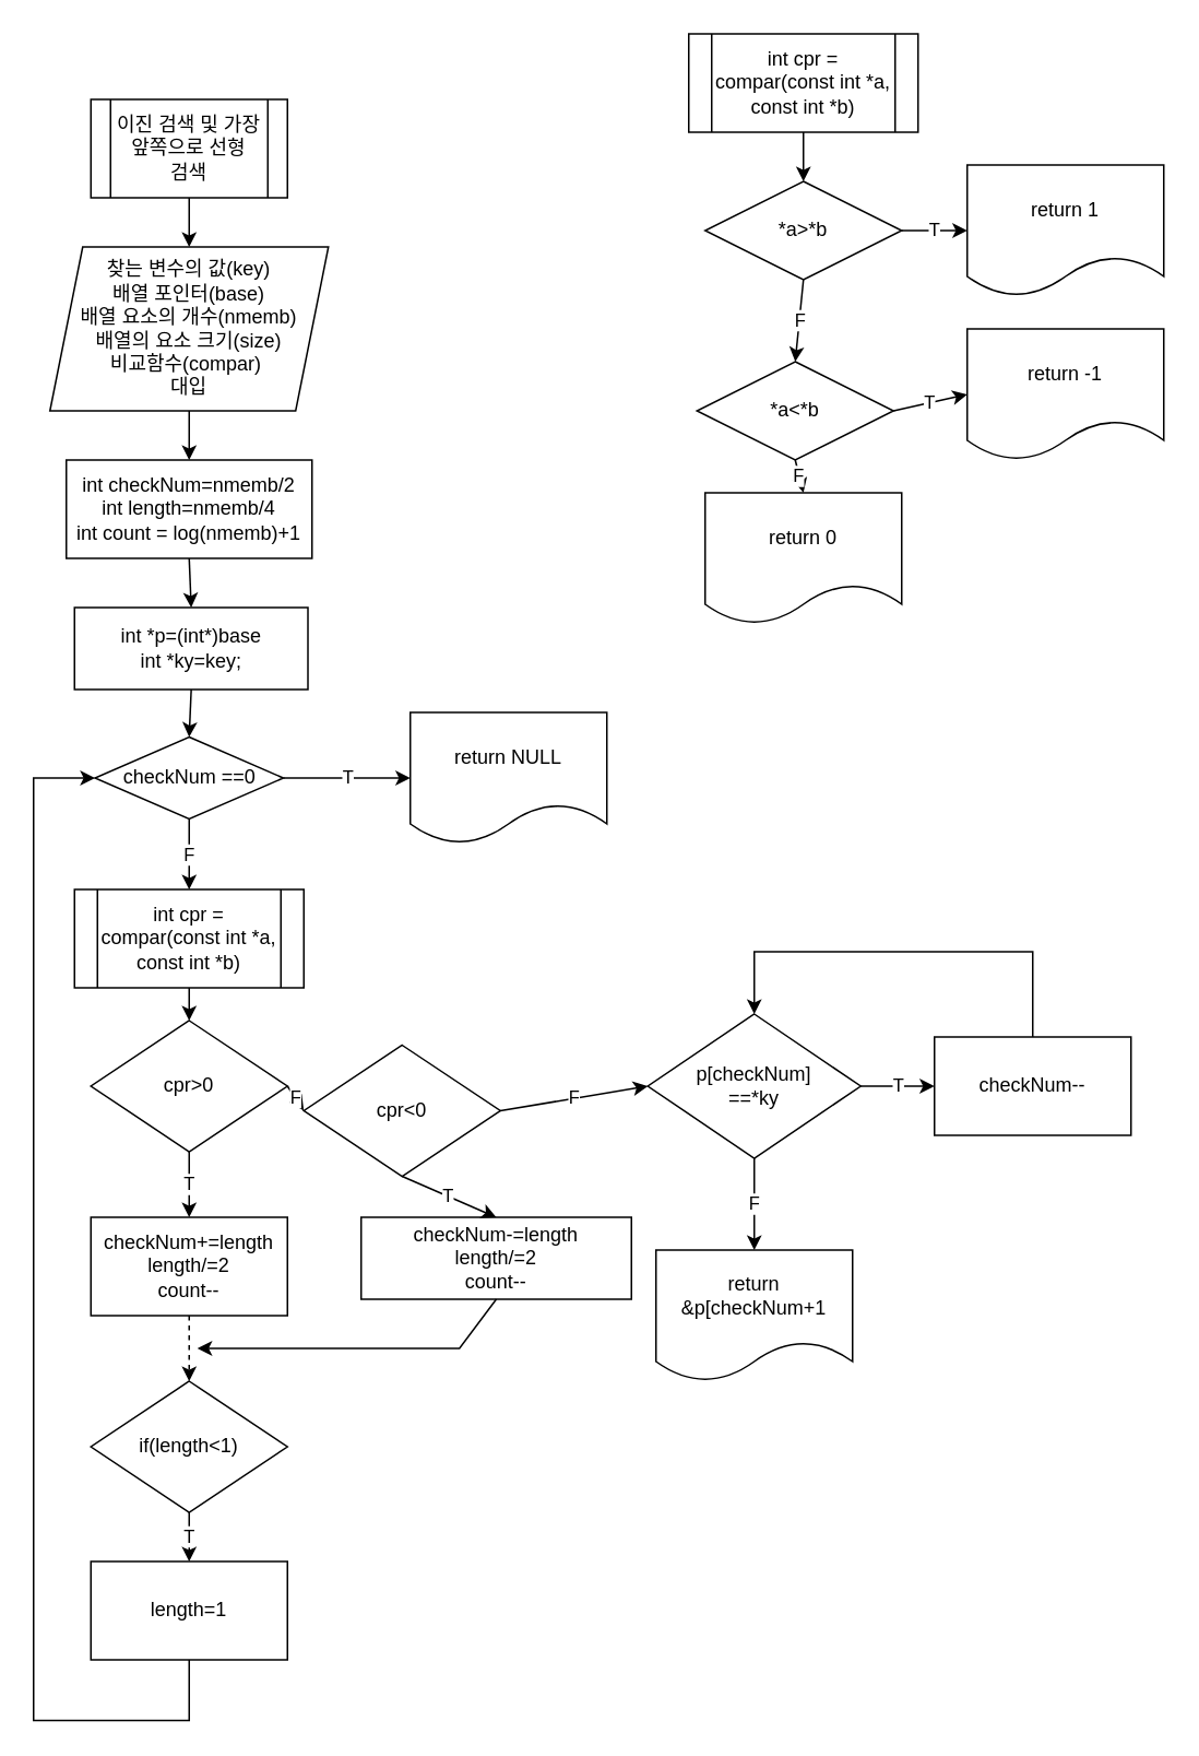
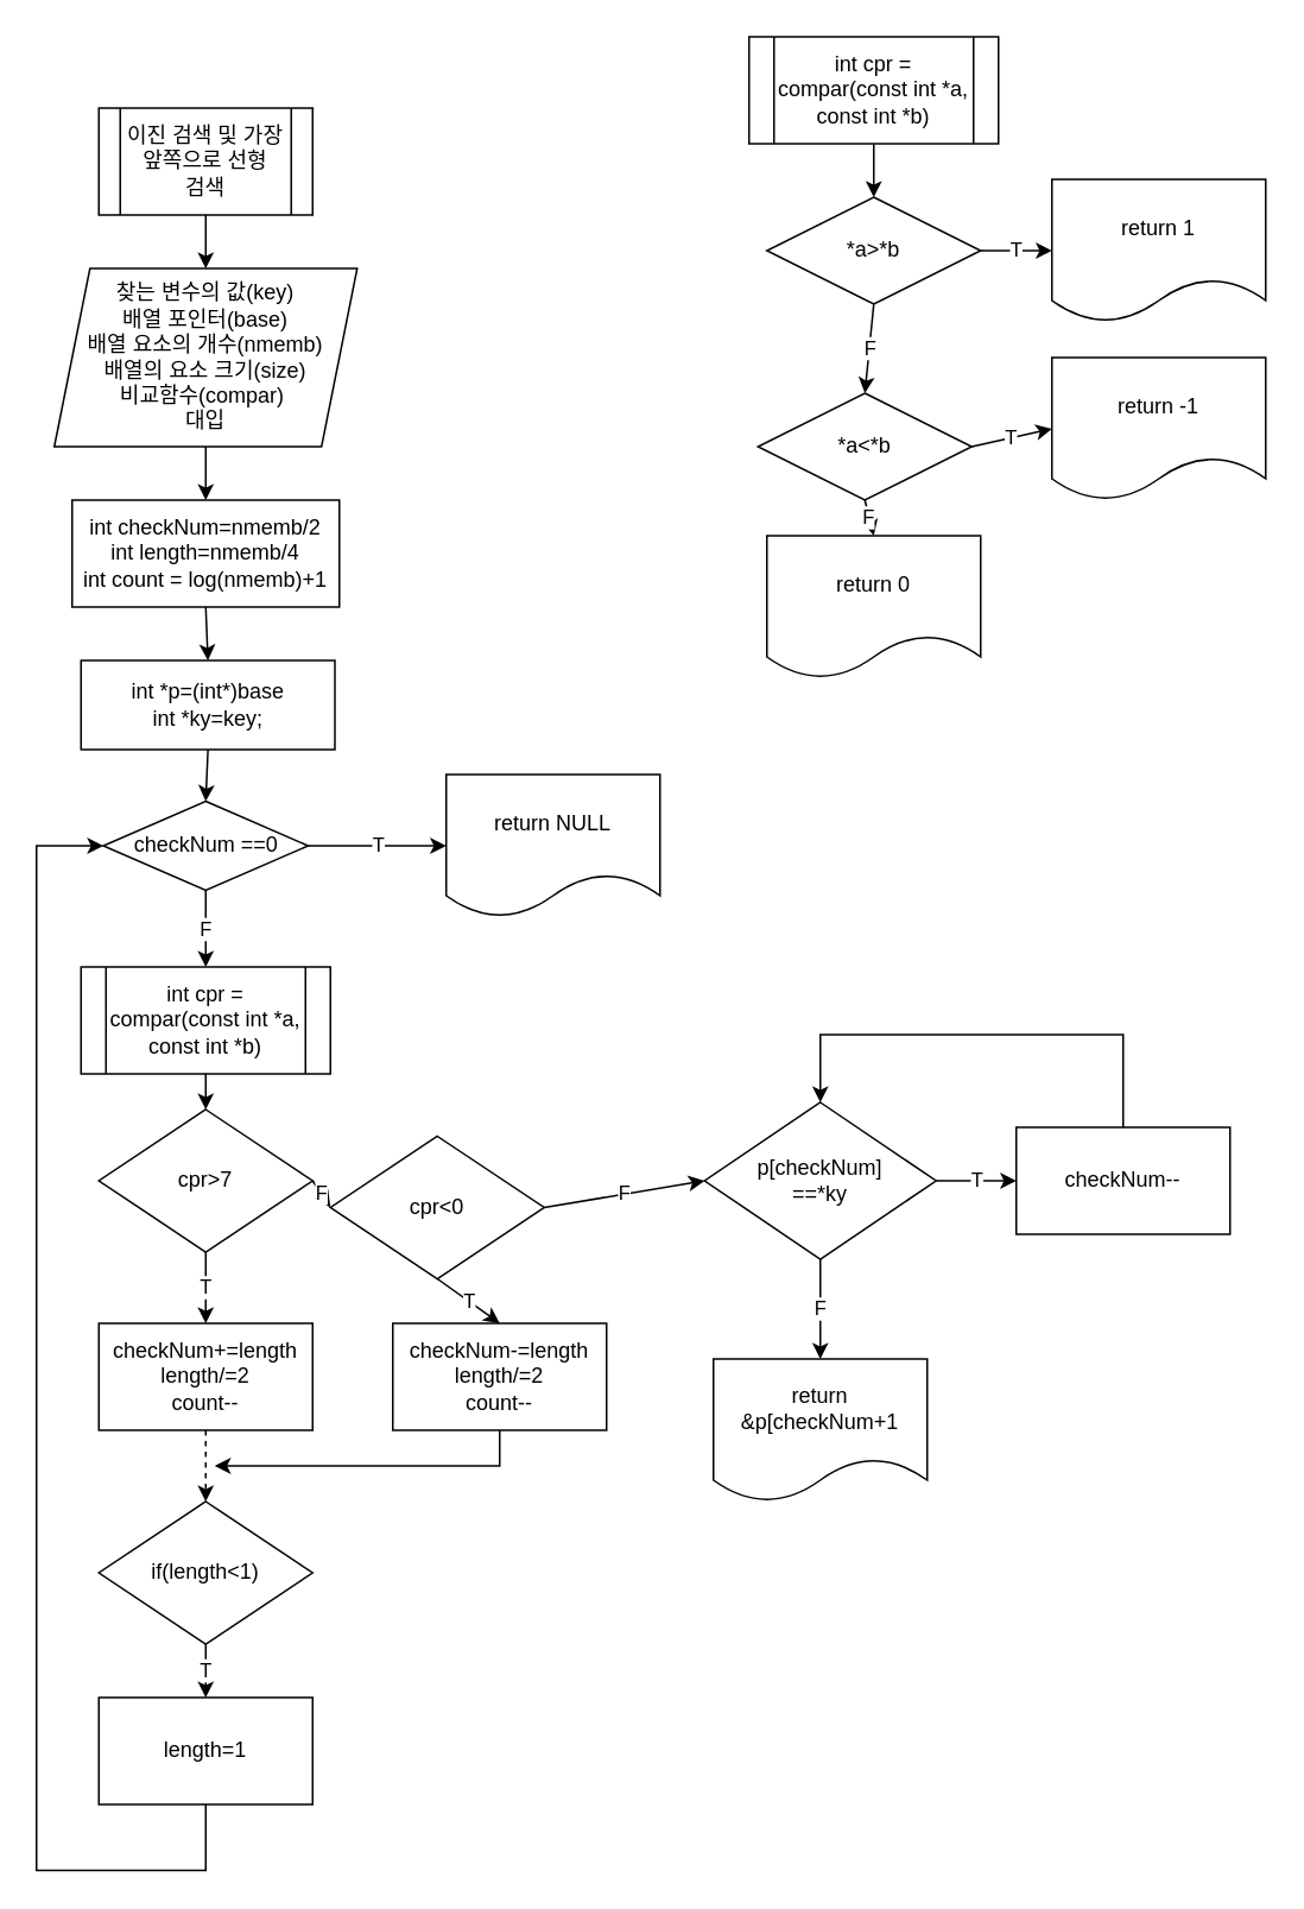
  <mxCell id="0" />
  <mxCell id="1" parent="0" />
  <mxCell id="2" value="이진 검색 및 가장 앞쪽으로 선형 &lt;br&gt;검색" style="shape=process;whiteSpace=wrap;html=1;backgroundOutline=1;" parent="1" vertex="1"><mxGeometry x="55" y="60" width="120" height="60" as="geometry" /></mxCell>
  <mxCell id="3" value="찾는 변수의 값(key)&lt;br&gt;배열 포인터(base)&lt;br&gt;배열 요소의 개수(nmemb)&lt;br&gt;배열의 요소 크기(size)&lt;br&gt;비교함수(compar)&amp;nbsp;&lt;br&gt;대입" style="shape=parallelogram;perimeter=parallelogramPerimeter;whiteSpace=wrap;html=1;fixedSize=1;" parent="1" vertex="1"><mxGeometry x="30" y="150" width="170" height="100" as="geometry" /></mxCell>
  <mxCell id="4" value="" style="endArrow=classic;html=1;rounded=0;exitX=0.5;exitY=1;exitDx=0;exitDy=0;entryX=0.5;entryY=0;entryDx=0;entryDy=0;" parent="1" source="3" target="6" edge="1"><mxGeometry width="50" height="50" relative="1" as="geometry"><mxPoint x="295" y="470" as="sourcePoint" /><mxPoint x="115" y="290" as="targetPoint" /></mxGeometry></mxCell>
  <mxCell id="5" value="" style="endArrow=classic;html=1;rounded=0;exitX=0.5;exitY=1;exitDx=0;exitDy=0;entryX=0.5;entryY=0;entryDx=0;entryDy=0;" parent="1" source="2" target="3" edge="1"><mxGeometry width="50" height="50" relative="1" as="geometry"><mxPoint x="125" y="260" as="sourcePoint" /><mxPoint x="125" y="300" as="targetPoint" /></mxGeometry></mxCell>
  <mxCell id="6" value="int checkNum=nmemb/2&lt;br&gt;int length=nmemb/4&lt;br&gt;int count = log(nmemb)+1" style="rounded=0;whiteSpace=wrap;html=1;" parent="1" vertex="1"><mxGeometry x="40" y="280" width="150" height="60" as="geometry" /></mxCell>
  <mxCell id="7" value="*a&amp;gt;*b" style="rhombus;whiteSpace=wrap;html=1;" parent="1" vertex="1"><mxGeometry x="430" y="110" width="120" height="60" as="geometry" /></mxCell>
  <mxCell id="8" value="int cpr = compar(const int *a, const int *b)" style="shape=process;whiteSpace=wrap;html=1;backgroundOutline=1;" parent="1" vertex="1"><mxGeometry x="45" y="542" width="140" height="60" as="geometry" /></mxCell>
- <mxCell id="9" value="cpr&amp;gt;0" style="rhombus;whiteSpace=wrap;html=1;" parent="1" vertex="1"><mxGeometry x="55" y="622" width="120" height="80" as="geometry" /></mxCell>
+ <mxCell id="9" value="cpr&amp;gt;7" style="rhombus;whiteSpace=wrap;html=1;" parent="1" vertex="1"><mxGeometry x="55" y="622" width="120" height="80" as="geometry" /></mxCell>
  <mxCell id="10" value="checkNum+=length&lt;br&gt;length/=2&lt;br&gt;count--" style="rounded=0;whiteSpace=wrap;html=1;" parent="1" vertex="1"><mxGeometry x="55" y="742" width="120" height="60" as="geometry" /></mxCell>
  <mxCell id="11" value="cpr&amp;lt;0" style="rhombus;whiteSpace=wrap;html=1;" parent="1" vertex="1"><mxGeometry x="185" y="637" width="120" height="80" as="geometry" /></mxCell>
- <mxCell id="12" value="checkNum-=length&lt;br&gt;length/=2&lt;br&gt;count--" style="rounded=0;whiteSpace=wrap;html=1;" parent="1" vertex="1"><mxGeometry x="220" y="742" width="165" height="50" as="geometry" /></mxCell>
+ <mxCell id="12" value="checkNum-=length&lt;br&gt;length/=2&lt;br&gt;count--" style="rounded=0;whiteSpace=wrap;html=1;" parent="1" vertex="1"><mxGeometry x="220" y="742" width="120" height="60" as="geometry" /></mxCell>
  <mxCell id="13" value="if(length&amp;lt;1)" style="rhombus;whiteSpace=wrap;html=1;" parent="1" vertex="1"><mxGeometry x="55" y="842" width="120" height="80" as="geometry" /></mxCell>
  <mxCell id="14" value="length=1" style="rounded=0;whiteSpace=wrap;html=1;" parent="1" vertex="1"><mxGeometry x="55" y="952" width="120" height="60" as="geometry" /></mxCell>
  <mxCell id="15" value="" style="endArrow=classic;html=1;rounded=0;exitX=0.5;exitY=1;exitDx=0;exitDy=0;entryX=0.5;entryY=0;entryDx=0;entryDy=0;" parent="1" source="8" target="9" edge="1"><mxGeometry width="50" height="50" relative="1" as="geometry"><mxPoint x="125" y="522" as="sourcePoint" /><mxPoint x="125" y="552" as="targetPoint" /></mxGeometry></mxCell>
  <mxCell id="16" value="F" style="endArrow=classic;html=1;rounded=0;exitX=1;exitY=0.5;exitDx=0;exitDy=0;entryX=0;entryY=0.5;entryDx=0;entryDy=0;" parent="1" source="9" target="11" edge="1"><mxGeometry width="50" height="50" relative="1" as="geometry"><mxPoint x="135" y="532" as="sourcePoint" /><mxPoint x="135" y="562" as="targetPoint" /></mxGeometry></mxCell>
  <mxCell id="17" value="T" style="endArrow=classic;html=1;rounded=0;exitX=0.5;exitY=1;exitDx=0;exitDy=0;entryX=0.5;entryY=0;entryDx=0;entryDy=0;" parent="1" source="9" target="10" edge="1"><mxGeometry width="50" height="50" relative="1" as="geometry"><mxPoint x="145" y="542" as="sourcePoint" /><mxPoint x="145" y="572" as="targetPoint" /></mxGeometry></mxCell>
  <mxCell id="18" value="" style="endArrow=classic;html=1;rounded=0;exitX=0.5;exitY=1;exitDx=0;exitDy=0;entryX=0.5;entryY=0;entryDx=0;entryDy=0;dashed=1;" parent="1" source="10" target="13" edge="1"><mxGeometry width="50" height="50" relative="1" as="geometry"><mxPoint x="155" y="552" as="sourcePoint" /><mxPoint x="155" y="582" as="targetPoint" /></mxGeometry></mxCell>
  <mxCell id="19" value="T" style="endArrow=classic;html=1;rounded=0;exitX=0.5;exitY=1;exitDx=0;exitDy=0;entryX=0.5;entryY=0;entryDx=0;entryDy=0;" parent="1" source="11" target="12" edge="1"><mxGeometry width="50" height="50" relative="1" as="geometry"><mxPoint x="165" y="562" as="sourcePoint" /><mxPoint x="165" y="592" as="targetPoint" /></mxGeometry></mxCell>
  <mxCell id="20" value="T" style="endArrow=classic;html=1;rounded=0;exitX=0.5;exitY=1;exitDx=0;exitDy=0;entryX=0.5;entryY=0;entryDx=0;entryDy=0;" parent="1" source="13" target="14" edge="1"><mxGeometry width="50" height="50" relative="1" as="geometry"><mxPoint x="125" y="812" as="sourcePoint" /><mxPoint x="125" y="852" as="targetPoint" /></mxGeometry></mxCell>
  <mxCell id="21" value="" style="endArrow=classic;html=1;rounded=0;exitX=0.5;exitY=1;exitDx=0;exitDy=0;" parent="1" source="12" edge="1"><mxGeometry width="50" height="50" relative="1" as="geometry"><mxPoint x="135" y="822" as="sourcePoint" /><mxPoint x="120" y="822" as="targetPoint" /><Array as="points"><mxPoint x="280" y="822" /></Array></mxGeometry></mxCell>
  <mxCell id="22" value="F" style="endArrow=classic;html=1;rounded=0;exitX=1;exitY=0.5;exitDx=0;exitDy=0;entryX=0;entryY=0.5;entryDx=0;entryDy=0;" parent="1" source="11" target="25" edge="1"><mxGeometry width="50" height="50" relative="1" as="geometry"><mxPoint x="185" y="672" as="sourcePoint" /><mxPoint x="390" y="662" as="targetPoint" /></mxGeometry></mxCell>
  <mxCell id="23" value="" style="endArrow=classic;html=1;rounded=0;exitX=0.5;exitY=1;exitDx=0;exitDy=0;entryX=0;entryY=0.5;entryDx=0;entryDy=0;" parent="1" source="14" target="39" edge="1"><mxGeometry width="50" height="50" relative="1" as="geometry"><mxPoint x="125" y="669" as="sourcePoint" /><mxPoint x="50" y="459" as="targetPoint" /><Array as="points"><mxPoint x="115" y="1049" /><mxPoint x="20" y="1049" /><mxPoint x="20" y="474" /></Array></mxGeometry></mxCell>
  <mxCell id="24" value="int cpr = compar(const int *a, const int *b)" style="shape=process;whiteSpace=wrap;html=1;backgroundOutline=1;" parent="1" vertex="1"><mxGeometry x="420" y="20" width="140" height="60" as="geometry" /></mxCell>
  <mxCell id="25" value="p[checkNum]&lt;br&gt;==*ky" style="rhombus;whiteSpace=wrap;html=1;" parent="1" vertex="1"><mxGeometry x="395" y="618" width="130" height="88" as="geometry" /></mxCell>
  <mxCell id="26" value="F" style="endArrow=classic;html=1;rounded=0;exitX=0.5;exitY=1;exitDx=0;exitDy=0;entryX=0.5;entryY=0;entryDx=0;entryDy=0;" parent="1" source="25" target="27" edge="1"><mxGeometry width="50" height="50" relative="1" as="geometry"><mxPoint x="470" y="702" as="sourcePoint" /><mxPoint x="460" y="782" as="targetPoint" /></mxGeometry></mxCell>
  <mxCell id="27" value="return &amp;amp;p[checkNum+1" style="shape=document;whiteSpace=wrap;html=1;boundedLbl=1;" parent="1" vertex="1"><mxGeometry x="400" y="762" width="120" height="80" as="geometry" /></mxCell>
  <mxCell id="28" value="return 1" style="shape=document;whiteSpace=wrap;html=1;boundedLbl=1;" parent="1" vertex="1"><mxGeometry x="590" y="100" width="120" height="80" as="geometry" /></mxCell>
  <mxCell id="29" value="*a&amp;lt;*b" style="rhombus;whiteSpace=wrap;html=1;" parent="1" vertex="1"><mxGeometry x="425" y="220" width="120" height="60" as="geometry" /></mxCell>
  <mxCell id="30" value="return -1" style="shape=document;whiteSpace=wrap;html=1;boundedLbl=1;" parent="1" vertex="1"><mxGeometry x="590" y="200" width="120" height="80" as="geometry" /></mxCell>
  <mxCell id="31" value="return 0" style="shape=document;whiteSpace=wrap;html=1;boundedLbl=1;" parent="1" vertex="1"><mxGeometry x="430" y="300" width="120" height="80" as="geometry" /></mxCell>
  <mxCell id="32" value="F" style="endArrow=classic;html=1;rounded=0;exitX=0.5;exitY=1;exitDx=0;exitDy=0;entryX=0.5;entryY=0;entryDx=0;entryDy=0;" parent="1" source="7" target="29" edge="1"><mxGeometry width="50" height="50" relative="1" as="geometry"><mxPoint x="205" y="590" as="sourcePoint" /><mxPoint x="250" y="590" as="targetPoint" /></mxGeometry></mxCell>
  <mxCell id="33" value="F" style="endArrow=classic;html=1;rounded=0;exitX=0.5;exitY=1;exitDx=0;exitDy=0;entryX=0.5;entryY=0;entryDx=0;entryDy=0;" parent="1" source="29" target="31" edge="1"><mxGeometry width="50" height="50" relative="1" as="geometry"><mxPoint x="215" y="600" as="sourcePoint" /><mxPoint x="260" y="600" as="targetPoint" /></mxGeometry></mxCell>
  <mxCell id="34" value="T" style="endArrow=classic;html=1;rounded=0;exitX=1;exitY=0.5;exitDx=0;exitDy=0;entryX=0;entryY=0.5;entryDx=0;entryDy=0;" parent="1" source="7" target="28" edge="1"><mxGeometry width="50" height="50" relative="1" as="geometry"><mxPoint x="145" y="630" as="sourcePoint" /><mxPoint x="145" y="670" as="targetPoint" /></mxGeometry></mxCell>
  <mxCell id="35" value="T" style="endArrow=classic;html=1;rounded=0;exitX=1;exitY=0.5;exitDx=0;exitDy=0;entryX=0;entryY=0.5;entryDx=0;entryDy=0;" parent="1" source="29" target="30" edge="1"><mxGeometry width="50" height="50" relative="1" as="geometry"><mxPoint x="560" y="150" as="sourcePoint" /><mxPoint x="600" y="150" as="targetPoint" /></mxGeometry></mxCell>
  <mxCell id="36" value="" style="endArrow=classic;html=1;rounded=0;exitX=0.5;exitY=1;exitDx=0;exitDy=0;entryX=0.5;entryY=0;entryDx=0;entryDy=0;" parent="1" source="24" target="7" edge="1"><mxGeometry width="50" height="50" relative="1" as="geometry"><mxPoint x="145" y="350" as="sourcePoint" /><mxPoint x="145" y="380" as="targetPoint" /></mxGeometry></mxCell>
  <mxCell id="37" value="int *p=(int*)base&lt;br&gt;int *ky=key;" style="rounded=0;whiteSpace=wrap;html=1;" parent="1" vertex="1"><mxGeometry x="45" y="370" width="142.5" height="50" as="geometry" /></mxCell>
  <mxCell id="38" value="" style="endArrow=classic;html=1;rounded=0;exitX=0.5;exitY=1;exitDx=0;exitDy=0;entryX=0.5;entryY=0;entryDx=0;entryDy=0;" parent="1" source="6" target="37" edge="1"><mxGeometry width="50" height="50" relative="1" as="geometry"><mxPoint x="125" y="260" as="sourcePoint" /><mxPoint x="125" y="290" as="targetPoint" /></mxGeometry></mxCell>
  <mxCell id="39" value="checkNum ==0" style="rhombus;whiteSpace=wrap;html=1;" parent="1" vertex="1"><mxGeometry x="57.5" y="449" width="115" height="50" as="geometry" /></mxCell>
  <mxCell id="40" value="" style="endArrow=classic;html=1;rounded=0;exitX=0.5;exitY=1;exitDx=0;exitDy=0;entryX=0.5;entryY=0;entryDx=0;entryDy=0;" parent="1" source="37" target="39" edge="1"><mxGeometry width="50" height="50" relative="1" as="geometry"><mxPoint x="125" y="260" as="sourcePoint" /><mxPoint x="125" y="290" as="targetPoint" /></mxGeometry></mxCell>
  <mxCell id="41" value="F" style="endArrow=classic;html=1;rounded=0;exitX=0.5;exitY=1;exitDx=0;exitDy=0;entryX=0.5;entryY=0;entryDx=0;entryDy=0;" parent="1" source="39" target="8" edge="1"><mxGeometry width="50" height="50" relative="1" as="geometry"><mxPoint x="135" y="299" as="sourcePoint" /><mxPoint x="135" y="329" as="targetPoint" /></mxGeometry></mxCell>
  <mxCell id="42" value="T" style="endArrow=classic;html=1;rounded=0;exitX=1;exitY=0.5;exitDx=0;exitDy=0;entryX=0;entryY=0.5;entryDx=0;entryDy=0;" parent="1" source="39" target="43" edge="1"><mxGeometry width="50" height="50" relative="1" as="geometry"><mxPoint x="125" y="712" as="sourcePoint" /><mxPoint x="360" y="489" as="targetPoint" /></mxGeometry></mxCell>
  <mxCell id="43" value="return NULL" style="shape=document;whiteSpace=wrap;html=1;boundedLbl=1;" parent="1" vertex="1"><mxGeometry x="250" y="434" width="120" height="80" as="geometry" /></mxCell>
  <mxCell id="44" value="checkNum--" style="rounded=0;whiteSpace=wrap;html=1;" vertex="1" parent="1"><mxGeometry x="570" y="632" width="120" height="60" as="geometry" /></mxCell>
  <mxCell id="45" value="T" style="endArrow=classic;html=1;rounded=0;exitX=1;exitY=0.5;exitDx=0;exitDy=0;entryX=0;entryY=0.5;entryDx=0;entryDy=0;" edge="1" parent="1" source="25" target="44"><mxGeometry width="50" height="50" relative="1" as="geometry"><mxPoint x="183" y="484" as="sourcePoint" /><mxPoint x="260" y="484" as="targetPoint" /></mxGeometry></mxCell>
  <mxCell id="46" value="" style="endArrow=classic;html=1;rounded=0;exitX=0.5;exitY=0;exitDx=0;exitDy=0;entryX=0.5;entryY=0;entryDx=0;entryDy=0;" edge="1" parent="1" source="44" target="25"><mxGeometry width="50" height="50" relative="1" as="geometry"><mxPoint x="290" y="812" as="sourcePoint" /><mxPoint x="130" y="832" as="targetPoint" /><Array as="points"><mxPoint x="630" y="580" /><mxPoint x="460" y="580" /></Array></mxGeometry></mxCell>
